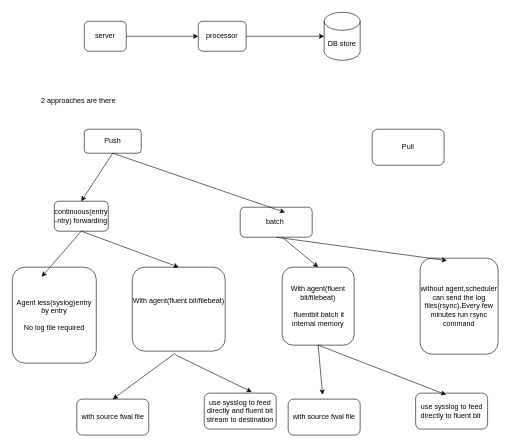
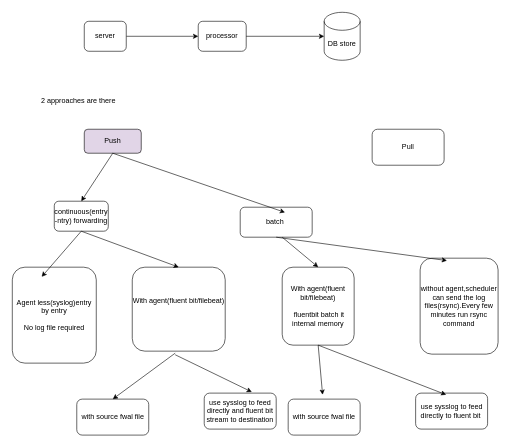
  <mxCell id="0" />
  <mxCell id="1" parent="0" />
  <mxCell id="2" style="edgeStyle=orthogonalEdgeStyle;rounded=0;orthogonalLoop=1;jettySize=auto;html=1;entryX=0;entryY=0.5;entryDx=0;entryDy=0;" edge="1" parent="1" source="3" target="4"><mxGeometry relative="1" as="geometry" /></mxCell>
  <mxCell id="3" value="server" style="rounded=1;whiteSpace=wrap;html=1;" vertex="1" parent="1"><mxGeometry x="140" y="35" width="70" height="50" as="geometry" /></mxCell>
  <mxCell id="4" value="processor" style="rounded=1;whiteSpace=wrap;html=1;" vertex="1" parent="1"><mxGeometry x="330" y="35" width="80" height="50" as="geometry" /></mxCell>
  <mxCell id="5" value="DB store" style="shape=cylinder3;whiteSpace=wrap;html=1;boundedLbl=1;backgroundOutline=1;size=15;" vertex="1" parent="1"><mxGeometry x="540" y="20" width="60" height="80" as="geometry" /></mxCell>
  <mxCell id="6" style="edgeStyle=orthogonalEdgeStyle;rounded=0;orthogonalLoop=1;jettySize=auto;html=1;entryX=0;entryY=0.5;entryDx=0;entryDy=0;entryPerimeter=0;" edge="1" parent="1" source="4" target="5"><mxGeometry relative="1" as="geometry" /></mxCell>
  <mxCell id="7" value="2 approaches are there" style="text;html=1;align=center;verticalAlign=middle;resizable=0;points=[];autosize=1;strokeColor=none;fillColor=none;" vertex="1" parent="1"><mxGeometry x="55" y="153" width="150" height="30" as="geometry" /></mxCell>
- <mxCell id="8" value="Push" style="rounded=1;whiteSpace=wrap;html=1;" vertex="1" parent="1"><mxGeometry x="140" y="215" width="95" height="40" as="geometry" /></mxCell>
+ <mxCell id="8" value="Push" style="rounded=1;whiteSpace=wrap;html=1;fillColor=#e1d5e7;" vertex="1" parent="1"><mxGeometry x="140" y="215" width="95" height="40" as="geometry" /></mxCell>
  <mxCell id="9" value="continuous(entry -ntry) forwarding" style="rounded=1;whiteSpace=wrap;html=1;" vertex="1" parent="1"><mxGeometry x="90" y="335" width="90" height="50" as="geometry" /></mxCell>
  <mxCell id="10" value="batch&amp;nbsp;" style="rounded=1;whiteSpace=wrap;html=1;" vertex="1" parent="1"><mxGeometry x="400" y="345" width="120" height="50" as="geometry" /></mxCell>
  <mxCell id="11" value="Agent less(syslog)entry by entry&lt;div&gt;&lt;br&gt;&lt;/div&gt;&lt;div&gt;No log file required&lt;/div&gt;" style="rounded=1;whiteSpace=wrap;html=1;" vertex="1" parent="1"><mxGeometry x="20" y="445" width="140" height="160" as="geometry" /></mxCell>
  <mxCell id="12" value="With agent(fluent bit/filebeat)&lt;div&gt;&lt;span style=&quot;background-color: transparent; color: light-dark(rgb(0, 0, 0), rgb(255, 255, 255));&quot;&gt;&lt;br&gt;&lt;/span&gt;&lt;/div&gt;&lt;div&gt;&lt;span style=&quot;background-color: transparent; color: light-dark(rgb(0, 0, 0), rgb(255, 255, 255));&quot;&gt;&amp;nbsp;&lt;/span&gt;&lt;/div&gt;" style="rounded=1;whiteSpace=wrap;html=1;" vertex="1" parent="1"><mxGeometry x="220" y="445" width="155" height="140" as="geometry" /></mxCell>
  <mxCell id="13" value="" style="endArrow=classic;html=1;rounded=0;exitX=0.5;exitY=1;exitDx=0;exitDy=0;entryX=0.35;entryY=0.1;entryDx=0;entryDy=0;entryPerimeter=0;" edge="1" parent="1" source="9" target="11"><mxGeometry width="50" height="50" relative="1" as="geometry"><mxPoint x="380" y="355" as="sourcePoint" /><mxPoint x="430" y="305" as="targetPoint" /></mxGeometry></mxCell>
  <mxCell id="14" value="" style="endArrow=classic;html=1;rounded=0;exitX=0.5;exitY=1;exitDx=0;exitDy=0;entryX=0.5;entryY=0;entryDx=0;entryDy=0;" edge="1" parent="1" source="9" target="12"><mxGeometry width="50" height="50" relative="1" as="geometry"><mxPoint x="380" y="355" as="sourcePoint" /><mxPoint x="430" y="305" as="targetPoint" /></mxGeometry></mxCell>
  <mxCell id="15" value="" style="endArrow=classic;html=1;rounded=0;exitX=0.5;exitY=1;exitDx=0;exitDy=0;entryX=0.5;entryY=0;entryDx=0;entryDy=0;" edge="1" parent="1" source="8" target="9"><mxGeometry width="50" height="50" relative="1" as="geometry"><mxPoint x="400" y="345" as="sourcePoint" /><mxPoint x="450" y="295" as="targetPoint" /></mxGeometry></mxCell>
  <mxCell id="16" value="" style="endArrow=classic;html=1;rounded=0;exitX=0.5;exitY=1;exitDx=0;exitDy=0;entryX=0.622;entryY=0.173;entryDx=0;entryDy=0;entryPerimeter=0;" edge="1" parent="1" source="8" target="10"><mxGeometry width="50" height="50" relative="1" as="geometry"><mxPoint x="400" y="345" as="sourcePoint" /><mxPoint x="450" y="295" as="targetPoint" /></mxGeometry></mxCell>
  <mxCell id="17" value="With agent(fluent bit/filebeat)&lt;div&gt;&lt;span style=&quot;background-color: transparent; color: light-dark(rgb(0, 0, 0), rgb(255, 255, 255));&quot;&gt;&lt;br&gt;&lt;/span&gt;&lt;/div&gt;&lt;div&gt;&lt;span style=&quot;background-color: transparent; color: light-dark(rgb(0, 0, 0), rgb(255, 255, 255));&quot;&gt;&amp;nbsp;fluentbit batch it internal memory&lt;/span&gt;&lt;/div&gt;" style="rounded=1;whiteSpace=wrap;html=1;" vertex="1" parent="1"><mxGeometry x="470" y="445" width="120" height="130" as="geometry" /></mxCell>
  <mxCell id="18" value="Pull" style="rounded=1;whiteSpace=wrap;html=1;" vertex="1" parent="1"><mxGeometry x="620" y="215" width="120" height="60" as="geometry" /></mxCell>
  <mxCell id="19" value="without agent,scheduler can send the log files(rsync).Every few minutes run rsync command" style="rounded=1;whiteSpace=wrap;html=1;" vertex="1" parent="1"><mxGeometry x="700" y="430" width="130" height="160" as="geometry" /></mxCell>
  <mxCell id="20" value="" style="endArrow=classic;html=1;rounded=0;exitX=0.5;exitY=1;exitDx=0;exitDy=0;entryX=0.344;entryY=0.025;entryDx=0;entryDy=0;entryPerimeter=0;" edge="1" parent="1" source="10" target="19"><mxGeometry width="50" height="50" relative="1" as="geometry"><mxPoint x="380" y="435" as="sourcePoint" /><mxPoint x="430" y="385" as="targetPoint" /></mxGeometry></mxCell>
  <mxCell id="21" value="with source fwal file" style="rounded=1;whiteSpace=wrap;html=1;" vertex="1" parent="1"><mxGeometry x="127.5" y="665" width="120" height="60" as="geometry" /></mxCell>
  <mxCell id="22" value="use sysslog to feed directly and fluent bit stream to destination" style="rounded=1;whiteSpace=wrap;html=1;" vertex="1" parent="1"><mxGeometry x="340" y="655" width="120" height="60" as="geometry" /></mxCell>
  <mxCell id="23" value="" style="endArrow=classic;html=1;rounded=0;exitX=0.462;exitY=1.024;exitDx=0;exitDy=0;exitPerimeter=0;entryX=0.5;entryY=0;entryDx=0;entryDy=0;" edge="1" parent="1" source="12" target="21"><mxGeometry width="50" height="50" relative="1" as="geometry"><mxPoint x="440" y="565" as="sourcePoint" /><mxPoint x="490" y="515" as="targetPoint" /></mxGeometry></mxCell>
  <mxCell id="24" value="" style="endArrow=classic;html=1;rounded=0;exitX=0.462;exitY=1.043;exitDx=0;exitDy=0;exitPerimeter=0;entryX=0.661;entryY=-0.033;entryDx=0;entryDy=0;entryPerimeter=0;" edge="1" parent="1" source="12" target="22"><mxGeometry width="50" height="50" relative="1" as="geometry"><mxPoint x="440" y="565" as="sourcePoint" /><mxPoint x="490" y="515" as="targetPoint" /></mxGeometry></mxCell>
  <mxCell id="25" value="with source fwal file" style="rounded=1;whiteSpace=wrap;html=1;" vertex="1" parent="1"><mxGeometry x="480" y="665" width="120" height="60" as="geometry" /></mxCell>
  <mxCell id="26" value="use sysslog to feed directly to fluent bit&amp;nbsp;" style="rounded=1;whiteSpace=wrap;html=1;" vertex="1" parent="1"><mxGeometry x="692.5" y="655" width="120" height="60" as="geometry" /></mxCell>
  <mxCell id="27" value="" style="endArrow=classic;html=1;rounded=0;exitX=0.5;exitY=1;exitDx=0;exitDy=0;entryX=0.478;entryY=-0.122;entryDx=0;entryDy=0;entryPerimeter=0;" edge="1" parent="1" source="17" target="25"><mxGeometry width="50" height="50" relative="1" as="geometry"><mxPoint x="440" y="555" as="sourcePoint" /><mxPoint x="490" y="505" as="targetPoint" /></mxGeometry></mxCell>
  <mxCell id="28" value="" style="endArrow=classic;html=1;rounded=0;exitX=0.5;exitY=1;exitDx=0;exitDy=0;entryX=0.424;entryY=0.044;entryDx=0;entryDy=0;entryPerimeter=0;" edge="1" parent="1" source="17" target="26"><mxGeometry width="50" height="50" relative="1" as="geometry"><mxPoint x="440" y="555" as="sourcePoint" /><mxPoint x="490" y="505" as="targetPoint" /></mxGeometry></mxCell>
  <mxCell id="29" value="" style="endArrow=classic;html=1;rounded=0;entryX=0.5;entryY=0;entryDx=0;entryDy=0;" edge="1" parent="1" target="17"><mxGeometry width="50" height="50" relative="1" as="geometry"><mxPoint x="470" y="395" as="sourcePoint" /><mxPoint x="490" y="505" as="targetPoint" /></mxGeometry></mxCell>
